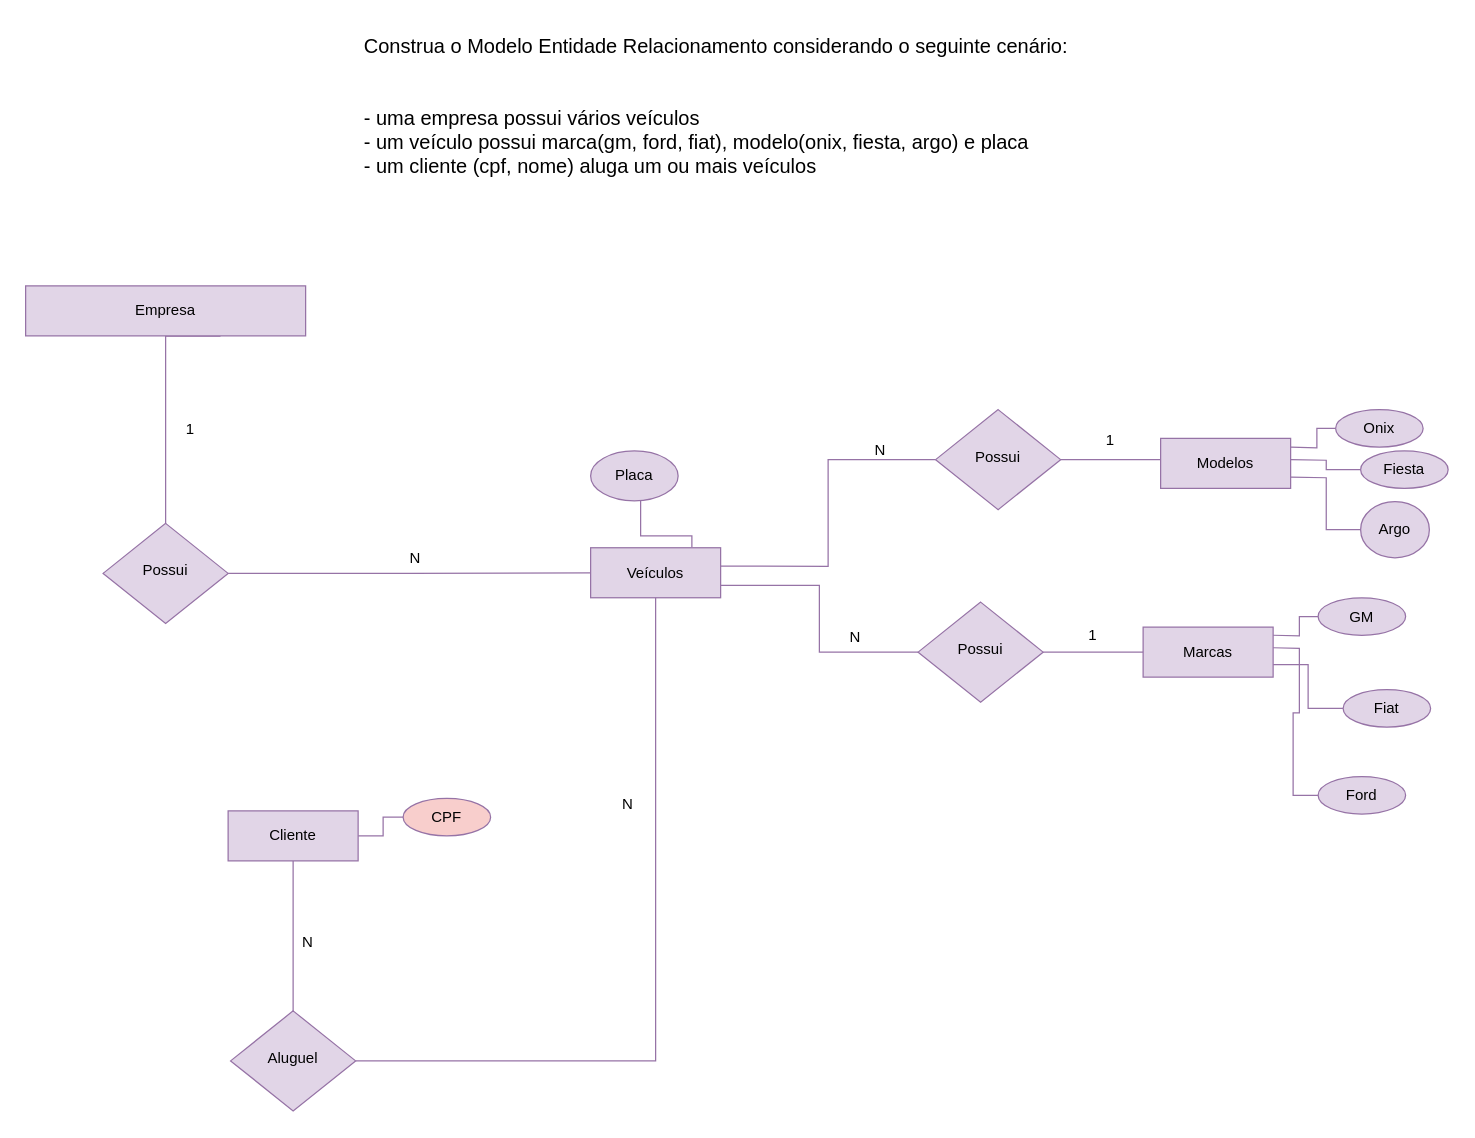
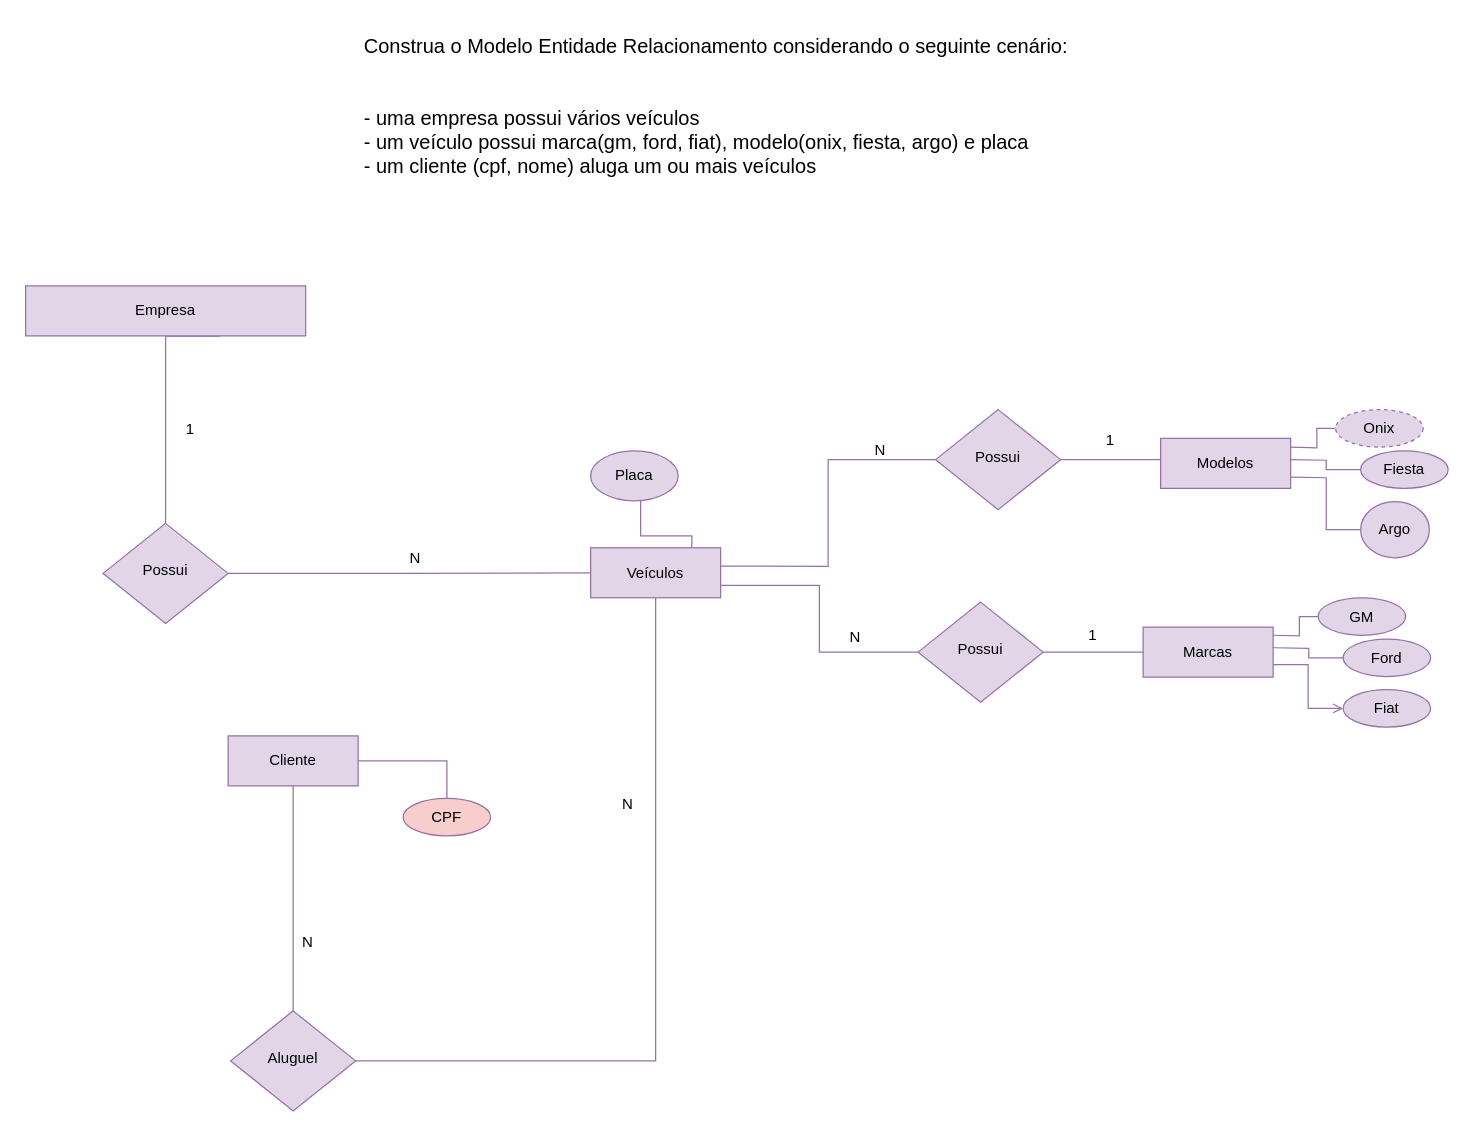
  <mxCell id="0" />
  <mxCell id="1" parent="0" />
  <mxCell id="2" value="Construa o Modelo Entidade Relacionamento considerando o seguinte cenário:&#10;&#10;&#10;- uma empresa possui vários veículos&#10;- um veículo possui marca(gm, ford, fiat), modelo(onix, fiesta, argo) e placa&#10;- um cliente (cpf, nome) aluga um ou mais veículos&#10;&#10;" style="text;whiteSpace=wrap;fontSize=16;" vertex="1" parent="1"><mxGeometry x="289" y="20" width="600" height="140" as="geometry" /></mxCell>
  <mxCell id="3" style="edgeStyle=orthogonalEdgeStyle;rounded=0;orthogonalLoop=1;jettySize=auto;html=1;entryX=0;entryY=0.5;entryDx=0;entryDy=0;endArrow=none;endFill=0;exitX=0.696;exitY=1.005;exitDx=0;exitDy=0;exitPerimeter=0;fillColor=#e1d5e7;strokeColor=#9673a6;" edge="1" parent="1" source="4" target="13"><mxGeometry relative="1" as="geometry"><mxPoint x="130" y="438" as="targetPoint" /><mxPoint x="132" y="308" as="sourcePoint" /><Array as="points"><mxPoint x="132" y="268" /><mxPoint x="132" y="458" /></Array></mxGeometry></mxCell>
  <mxCell id="4" value="Empresa" style="rounded=0;whiteSpace=wrap;html=1;fontSize=12;glass=0;strokeWidth=1;shadow=0;fillColor=#e1d5e7;strokeColor=#9673a6;" vertex="1" parent="1"><mxGeometry x="20" y="228" width="224" height="40" as="geometry" /></mxCell>
  <mxCell id="5" style="edgeStyle=orthogonalEdgeStyle;rounded=0;orthogonalLoop=1;jettySize=auto;html=1;exitX=1;exitY=0.75;exitDx=0;exitDy=0;entryX=0;entryY=0.5;entryDx=0;entryDy=0;endArrow=none;endFill=0;fillColor=#e1d5e7;strokeColor=#9673a6;" edge="1" parent="1" source="6" target="18"><mxGeometry relative="1" as="geometry" /></mxCell>
  <mxCell id="6" value="Veículos" style="rounded=0;whiteSpace=wrap;html=1;fontSize=12;glass=0;strokeWidth=1;shadow=0;fillColor=#e1d5e7;strokeColor=#9673a6;" vertex="1" parent="1"><mxGeometry x="472" y="437.5" width="104" height="40" as="geometry" /></mxCell>
  <mxCell id="7" value="1" style="text;html=1;strokeColor=none;fillColor=none;align=center;verticalAlign=middle;whiteSpace=wrap;rounded=0;" vertex="1" parent="1"><mxGeometry x="122" y="328" width="60" height="30" as="geometry" /></mxCell>
  <mxCell id="8" value="N" style="text;html=1;strokeColor=none;fillColor=none;align=center;verticalAlign=middle;whiteSpace=wrap;rounded=0;" vertex="1" parent="1"><mxGeometry x="302" y="430.5" width="60" height="30" as="geometry" /></mxCell>
  <mxCell id="9" style="edgeStyle=orthogonalEdgeStyle;rounded=0;orthogonalLoop=1;jettySize=auto;html=1;exitX=1;exitY=0.5;exitDx=0;exitDy=0;endArrow=none;endFill=0;fillColor=#e1d5e7;strokeColor=#9673a6;" edge="1" parent="1" source="11" target="14"><mxGeometry relative="1" as="geometry" /></mxCell>
  <mxCell id="10" style="edgeStyle=orthogonalEdgeStyle;rounded=0;orthogonalLoop=1;jettySize=auto;html=1;exitX=0.5;exitY=1;exitDx=0;exitDy=0;endArrow=none;endFill=0;fillColor=#e1d5e7;strokeColor=#9673a6;" edge="1" parent="1" source="11"><mxGeometry relative="1" as="geometry"><mxPoint x="234" y="808" as="targetPoint" /></mxGeometry></mxCell>
- <mxCell id="11" value="Cliente" style="rounded=0;whiteSpace=wrap;html=1;fontSize=12;glass=0;strokeWidth=1;shadow=0;fillColor=#e1d5e7;strokeColor=#9673a6;" vertex="1" parent="1"><mxGeometry x="182" y="648" width="104" height="40" as="geometry" /></mxCell>
+ <mxCell id="11" value="Cliente" style="rounded=0;whiteSpace=wrap;html=1;fontSize=12;glass=0;strokeWidth=1;shadow=0;fillColor=#e1d5e7;strokeColor=#9673a6;" vertex="1" parent="1"><mxGeometry x="182" y="588" width="104" height="40" as="geometry" /></mxCell>
  <mxCell id="12" style="edgeStyle=orthogonalEdgeStyle;rounded=0;orthogonalLoop=1;jettySize=auto;html=1;exitX=1;exitY=0.5;exitDx=0;exitDy=0;entryX=0;entryY=0.5;entryDx=0;entryDy=0;endArrow=none;endFill=0;fillColor=#e1d5e7;strokeColor=#9673a6;" edge="1" parent="1" source="13" target="6"><mxGeometry relative="1" as="geometry" /></mxCell>
  <mxCell id="13" value="Possui" style="rhombus;whiteSpace=wrap;html=1;shadow=0;fontFamily=Helvetica;fontSize=12;align=center;strokeWidth=1;spacing=6;spacingTop=-4;fillColor=#e1d5e7;strokeColor=#9673a6;" vertex="1" parent="1"><mxGeometry x="82" y="418" width="100" height="80" as="geometry" /></mxCell>
  <mxCell id="14" value="CPF" style="ellipse;whiteSpace=wrap;html=1;fontSize=12;glass=0;strokeWidth=1;shadow=0;fillColor=#f8cecc;strokeColor=#9673a6;" vertex="1" parent="1"><mxGeometry x="322" y="638" width="70" height="30" as="geometry" /></mxCell>
  <mxCell id="15" value="Marcas" style="rounded=0;whiteSpace=wrap;html=1;fontSize=12;glass=0;strokeWidth=1;shadow=0;fillColor=#e1d5e7;strokeColor=#9673a6;" vertex="1" parent="1"><mxGeometry x="914" y="501" width="104" height="40" as="geometry" /></mxCell>
  <mxCell id="16" value="1" style="text;html=1;strokeColor=none;fillColor=none;align=center;verticalAlign=middle;whiteSpace=wrap;rounded=0;" vertex="1" parent="1"><mxGeometry x="844" y="493" width="60" height="30" as="geometry" /></mxCell>
  <mxCell id="17" style="edgeStyle=orthogonalEdgeStyle;rounded=0;orthogonalLoop=1;jettySize=auto;html=1;exitX=1;exitY=0.5;exitDx=0;exitDy=0;entryX=0;entryY=0.5;entryDx=0;entryDy=0;endArrow=none;endFill=0;fillColor=#e1d5e7;strokeColor=#9673a6;" edge="1" parent="1" source="18" target="15"><mxGeometry relative="1" as="geometry" /></mxCell>
  <mxCell id="18" value="Possui" style="rhombus;whiteSpace=wrap;html=1;shadow=0;fontFamily=Helvetica;fontSize=12;align=center;strokeWidth=1;spacing=6;spacingTop=-4;fillColor=#e1d5e7;strokeColor=#9673a6;" vertex="1" parent="1"><mxGeometry x="734" y="481" width="100" height="80" as="geometry" /></mxCell>
  <mxCell id="19" value="N" style="text;html=1;strokeColor=none;fillColor=none;align=center;verticalAlign=middle;whiteSpace=wrap;rounded=0;" vertex="1" parent="1"><mxGeometry x="654" y="494" width="60" height="30" as="geometry" /></mxCell>
  <mxCell id="20" style="edgeStyle=orthogonalEdgeStyle;rounded=0;orthogonalLoop=1;jettySize=auto;html=1;exitX=1;exitY=0.5;exitDx=0;exitDy=0;endArrow=none;endFill=0;fillColor=#e1d5e7;strokeColor=#9673a6;" edge="1" parent="1" target="22"><mxGeometry relative="1" as="geometry"><mxPoint x="1018" y="507.5" as="sourcePoint" /></mxGeometry></mxCell>
  <mxCell id="21" style="edgeStyle=orthogonalEdgeStyle;rounded=0;orthogonalLoop=1;jettySize=auto;html=1;exitX=1;exitY=0.75;exitDx=0;exitDy=0;entryX=0;entryY=0.5;entryDx=0;entryDy=0;endArrow=none;endFill=0;fillColor=#e1d5e7;strokeColor=#9673a6;" edge="1" parent="1" target="23"><mxGeometry relative="1" as="geometry"><mxPoint x="1018" y="517.5" as="sourcePoint" /></mxGeometry></mxCell>
  <mxCell id="22" value="GM" style="ellipse;whiteSpace=wrap;html=1;;fontSize=12;glass=0;strokeWidth=1;shadow=0;fillColor=#e1d5e7;strokeColor=#9673a6;" vertex="1" parent="1"><mxGeometry x="1054" y="477.5" width="70" height="30" as="geometry" /></mxCell>
- <mxCell id="23" value="Ford" style="ellipse;whiteSpace=wrap;html=1;;fontSize=12;glass=0;strokeWidth=1;shadow=0;fillColor=#e1d5e7;strokeColor=#9673a6;" vertex="1" parent="1"><mxGeometry x="1054" y="620.5" width="70" height="30" as="geometry" /></mxCell>
+ <mxCell id="23" value="Ford" style="ellipse;whiteSpace=wrap;html=1;;fontSize=12;glass=0;strokeWidth=1;shadow=0;fillColor=#e1d5e7;strokeColor=#9673a6;" vertex="1" parent="1"><mxGeometry x="1074" y="510.5" width="70" height="30" as="geometry" /></mxCell>
  <mxCell id="24" style="edgeStyle=orthogonalEdgeStyle;rounded=0;orthogonalLoop=1;jettySize=auto;html=1;exitX=1;exitY=0.5;exitDx=0;exitDy=0;entryX=0.5;entryY=1;entryDx=0;entryDy=0;endArrow=none;endFill=0;fillColor=#e1d5e7;strokeColor=#9673a6;" edge="1" parent="1" source="25" target="6"><mxGeometry relative="1" as="geometry" /></mxCell>
  <mxCell id="25" value="Aluguel" style="rhombus;whiteSpace=wrap;html=1;shadow=0;fontFamily=Helvetica;fontSize=12;align=center;strokeWidth=1;spacing=6;spacingTop=-4;fillColor=#e1d5e7;strokeColor=#9673a6;" vertex="1" parent="1"><mxGeometry x="184" y="808" width="100" height="80" as="geometry" /></mxCell>
- <mxCell id="26" style="edgeStyle=orthogonalEdgeStyle;rounded=0;orthogonalLoop=1;jettySize=auto;html=1;exitX=1;exitY=0.75;exitDx=0;exitDy=0;entryX=0;entryY=0.5;entryDx=0;entryDy=0;endArrow=none;endFill=0;fillColor=#e1d5e7;strokeColor=#9673a6;" edge="1" parent="1" source="15" target="27"><mxGeometry relative="1" as="geometry"><mxPoint x="1018" y="558" as="sourcePoint" /></mxGeometry></mxCell>
+ <mxCell id="26" style="edgeStyle=orthogonalEdgeStyle;rounded=0;orthogonalLoop=1;jettySize=auto;html=1;exitX=1;exitY=0.75;exitDx=0;exitDy=0;entryX=0;entryY=0.5;entryDx=0;entryDy=0;endArrow=open;endFill=0;fillColor=#e1d5e7;strokeColor=#9673a6;" edge="1" parent="1" source="15" target="27"><mxGeometry relative="1" as="geometry"><mxPoint x="1018" y="558" as="sourcePoint" /></mxGeometry></mxCell>
  <mxCell id="27" value="Fiat" style="ellipse;whiteSpace=wrap;html=1;;fontSize=12;glass=0;strokeWidth=1;shadow=0;fillColor=#e1d5e7;strokeColor=#9673a6;" vertex="1" parent="1"><mxGeometry x="1074" y="551" width="70" height="30" as="geometry" /></mxCell>
  <mxCell id="28" value="N" style="text;html=1;strokeColor=none;fillColor=none;align=center;verticalAlign=middle;whiteSpace=wrap;rounded=0;" vertex="1" parent="1"><mxGeometry x="216" y="738" width="60" height="30" as="geometry" /></mxCell>
  <mxCell id="29" value="N" style="text;html=1;strokeColor=none;fillColor=none;align=center;verticalAlign=middle;whiteSpace=wrap;rounded=0;" vertex="1" parent="1"><mxGeometry x="472" y="628" width="60" height="30" as="geometry" /></mxCell>
  <mxCell id="30" value="Modelos" style="rounded=0;whiteSpace=wrap;html=1;fontSize=12;glass=0;strokeWidth=1;shadow=0;fillColor=#e1d5e7;strokeColor=#9673a6;" vertex="1" parent="1"><mxGeometry x="928" y="350" width="104" height="40" as="geometry" /></mxCell>
  <mxCell id="31" style="edgeStyle=orthogonalEdgeStyle;rounded=0;orthogonalLoop=1;jettySize=auto;html=1;exitX=1;exitY=0.5;exitDx=0;exitDy=0;endArrow=none;endFill=0;fillColor=#e1d5e7;strokeColor=#9673a6;" edge="1" parent="1" target="33"><mxGeometry relative="1" as="geometry"><mxPoint x="1032" y="357" as="sourcePoint" /></mxGeometry></mxCell>
  <mxCell id="32" style="edgeStyle=orthogonalEdgeStyle;rounded=0;orthogonalLoop=1;jettySize=auto;html=1;exitX=1;exitY=0.75;exitDx=0;exitDy=0;entryX=0;entryY=0.5;entryDx=0;entryDy=0;endArrow=none;endFill=0;fillColor=#e1d5e7;strokeColor=#9673a6;" edge="1" parent="1" target="34"><mxGeometry relative="1" as="geometry"><mxPoint x="1032" y="367" as="sourcePoint" /></mxGeometry></mxCell>
- <mxCell id="33" value="Onix" style="ellipse;whiteSpace=wrap;html=1;;fontSize=12;glass=0;strokeWidth=1;shadow=0;fillColor=#e1d5e7;strokeColor=#9673a6;" vertex="1" parent="1"><mxGeometry x="1068" y="327" width="70" height="30" as="geometry" /></mxCell>
+ <mxCell id="33" value="Onix" style="ellipse;whiteSpace=wrap;html=1;fontSize=12;glass=0;strokeWidth=1;shadow=0;fillColor=#e1d5e7;strokeColor=#9673a6;dashed=1;" vertex="1" parent="1"><mxGeometry x="1068" y="327" width="70" height="30" as="geometry" /></mxCell>
  <mxCell id="34" value="Fiesta" style="ellipse;whiteSpace=wrap;html=1;;fontSize=12;glass=0;strokeWidth=1;shadow=0;fillColor=#e1d5e7;strokeColor=#9673a6;" vertex="1" parent="1"><mxGeometry x="1088" y="360" width="70" height="30" as="geometry" /></mxCell>
  <mxCell id="35" style="edgeStyle=orthogonalEdgeStyle;rounded=0;orthogonalLoop=1;jettySize=auto;html=1;exitX=1;exitY=0.75;exitDx=0;exitDy=0;entryX=0;entryY=0.5;entryDx=0;entryDy=0;endArrow=none;endFill=0;fillColor=#e1d5e7;strokeColor=#9673a6;" edge="1" parent="1" target="36"><mxGeometry relative="1" as="geometry"><mxPoint x="1032" y="381" as="sourcePoint" /></mxGeometry></mxCell>
  <mxCell id="36" value="Argo" style="ellipse;whiteSpace=wrap;html=1;;fontSize=12;glass=0;strokeWidth=1;shadow=0;fillColor=#e1d5e7;strokeColor=#9673a6;" vertex="1" parent="1"><mxGeometry x="1088" y="400.5" width="55" height="45" as="geometry" /></mxCell>
  <mxCell id="37" value="1" style="text;html=1;strokeColor=none;fillColor=none;align=center;verticalAlign=middle;whiteSpace=wrap;rounded=0;" vertex="1" parent="1"><mxGeometry x="858" y="337" width="60" height="30" as="geometry" /></mxCell>
  <mxCell id="38" style="edgeStyle=orthogonalEdgeStyle;rounded=0;orthogonalLoop=1;jettySize=auto;html=1;exitX=1;exitY=0.5;exitDx=0;exitDy=0;entryX=0;entryY=0.5;entryDx=0;entryDy=0;endArrow=none;endFill=0;fillColor=#e1d5e7;strokeColor=#9673a6;" edge="1" parent="1" source="40"><mxGeometry relative="1" as="geometry"><mxPoint x="928" y="367" as="targetPoint" /></mxGeometry></mxCell>
  <mxCell id="39" style="edgeStyle=orthogonalEdgeStyle;rounded=0;orthogonalLoop=1;jettySize=auto;html=1;exitX=0;exitY=0.5;exitDx=0;exitDy=0;entryX=1;entryY=0.369;entryDx=0;entryDy=0;entryPerimeter=0;endArrow=none;endFill=0;fillColor=#e1d5e7;strokeColor=#9673a6;" edge="1" parent="1" source="40" target="6"><mxGeometry relative="1" as="geometry" /></mxCell>
  <mxCell id="40" value="Possui" style="rhombus;whiteSpace=wrap;html=1;shadow=0;fontFamily=Helvetica;fontSize=12;align=center;strokeWidth=1;spacing=6;spacingTop=-4;fillColor=#e1d5e7;strokeColor=#9673a6;" vertex="1" parent="1"><mxGeometry x="748" y="327" width="100" height="80" as="geometry" /></mxCell>
  <mxCell id="41" value="N" style="text;html=1;strokeColor=none;fillColor=none;align=center;verticalAlign=middle;whiteSpace=wrap;rounded=0;" vertex="1" parent="1"><mxGeometry x="674" y="345" width="60" height="30" as="geometry" /></mxCell>
  <mxCell id="42" style="edgeStyle=orthogonalEdgeStyle;rounded=0;orthogonalLoop=1;jettySize=auto;html=1;exitX=1;exitY=0.5;exitDx=0;exitDy=0;endArrow=none;endFill=0;fillColor=#e1d5e7;strokeColor=#9673a6;" edge="1" parent="1" target="43"><mxGeometry relative="1" as="geometry"><mxPoint x="553" y="437" as="sourcePoint" /><Array as="points"><mxPoint x="553" y="428" /><mxPoint x="512" y="428" /></Array></mxGeometry></mxCell>
  <mxCell id="43" value="Placa" style="ellipse;whiteSpace=wrap;html=1;;fontSize=12;glass=0;strokeWidth=1;shadow=0;fillColor=#e1d5e7;strokeColor=#9673a6;" vertex="1" parent="1"><mxGeometry x="472" y="360" width="70" height="40" as="geometry" /></mxCell>
